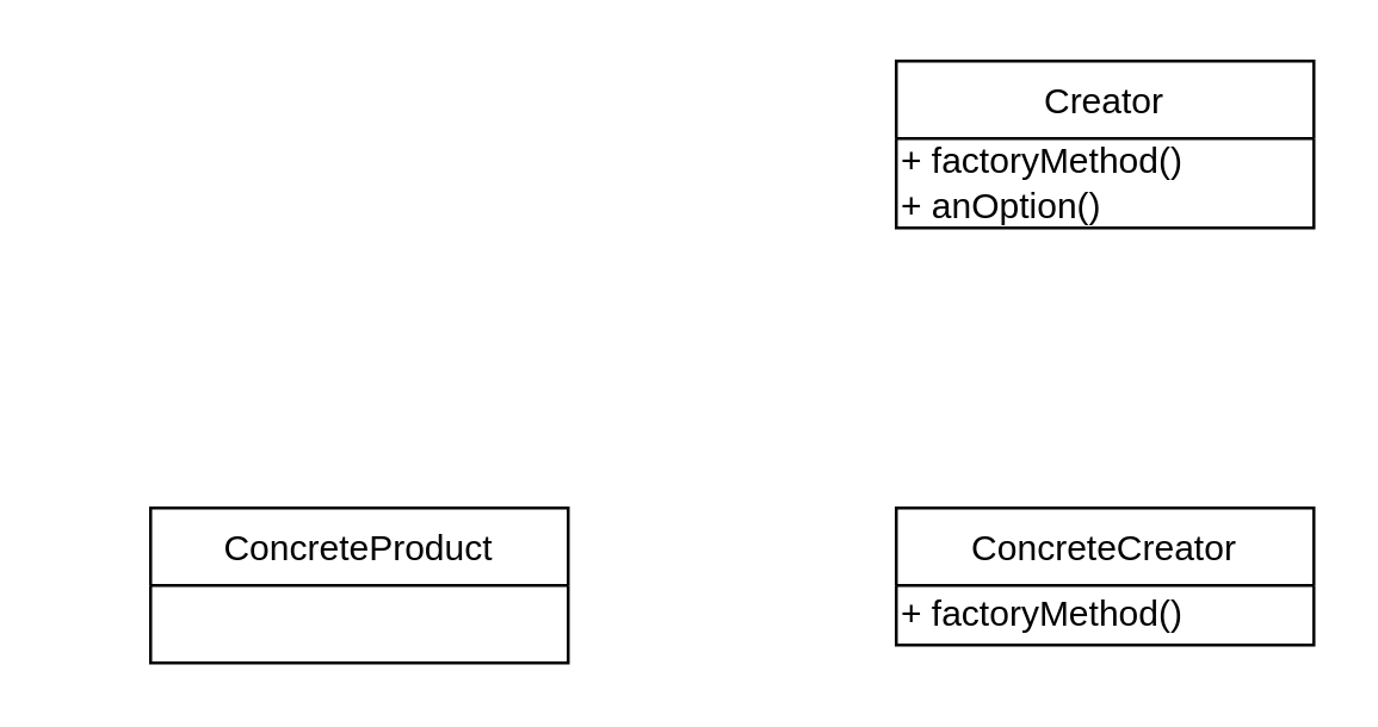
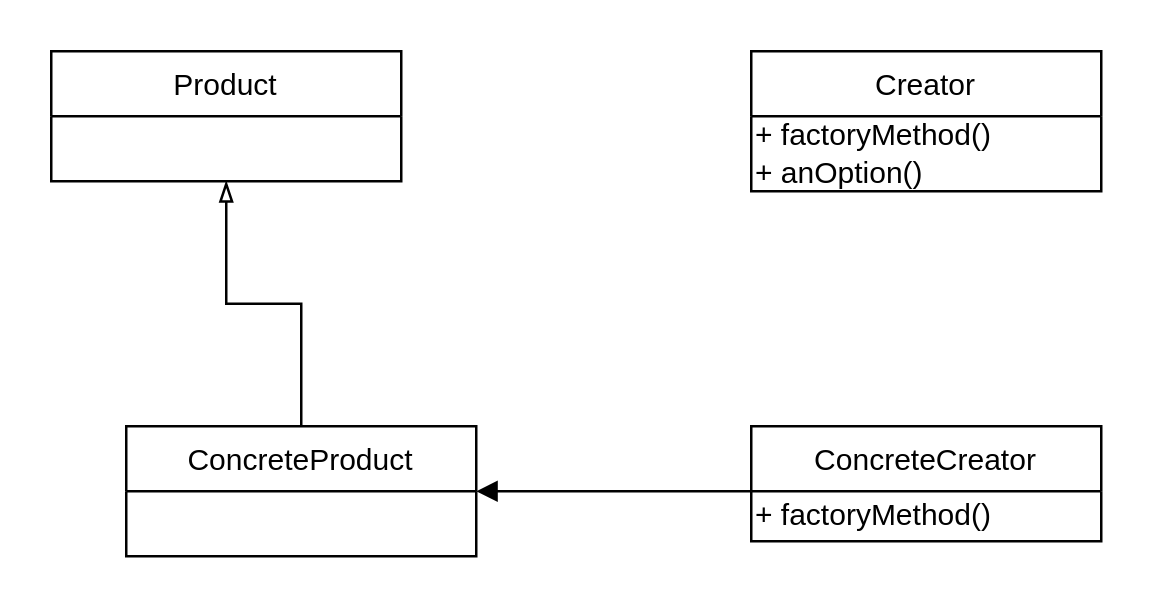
  <mxCell id="0" />
  <mxCell id="1" parent="0" />
+ <mxCell id="2" value="Product" style="swimlane;fontStyle=0;childLayout=stackLayout;horizontal=1;startSize=26;fillColor=none;horizontalStack=0;resizeParent=1;resizeParentMax=0;resizeLast=0;collapsible=1;marginBottom=0;" vertex="1" parent="1"><mxGeometry x="20" y="20" width="140" height="52" as="geometry" /></mxCell>
  <mxCell id="3" value="Creator" style="swimlane;fontStyle=0;childLayout=stackLayout;horizontal=1;startSize=26;fillColor=none;horizontalStack=0;resizeParent=1;resizeParentMax=0;resizeLast=0;collapsible=1;marginBottom=0;" vertex="1" parent="1"><mxGeometry x="300" y="20" width="140" height="56" as="geometry" /></mxCell>
  <mxCell id="4" value="+ factoryMethod()&lt;br&gt;+ anOption()" style="text;html=1;align=left;verticalAlign=middle;resizable=0;points=[];autosize=1;" vertex="1" parent="3"><mxGeometry y="26" width="140" height="30" as="geometry" /></mxCell>
+ <mxCell id="5" style="edgeStyle=orthogonalEdgeStyle;rounded=0;orthogonalLoop=1;jettySize=auto;html=1;entryX=1;entryY=0.5;entryDx=0;entryDy=0;endArrow=block;endFill=1;" edge="1" parent="1" source="6" target="9"><mxGeometry relative="1" as="geometry"><Array as="points"><mxPoint x="260" y="196" /><mxPoint x="260" y="196" /></Array></mxGeometry></mxCell>
  <mxCell id="6" value="ConcreteCreator" style="swimlane;fontStyle=0;childLayout=stackLayout;horizontal=1;startSize=26;fillColor=none;horizontalStack=0;resizeParent=1;resizeParentMax=0;resizeLast=0;collapsible=1;marginBottom=0;" vertex="1" parent="1"><mxGeometry x="300" y="170" width="140" height="46" as="geometry" /></mxCell>
  <mxCell id="7" value="+ factoryMethod()" style="text;html=1;align=left;verticalAlign=middle;resizable=0;points=[];autosize=1;" vertex="1" parent="6"><mxGeometry y="26" width="140" height="20" as="geometry" /></mxCell>
+ <mxCell id="8" style="edgeStyle=orthogonalEdgeStyle;rounded=0;orthogonalLoop=1;jettySize=auto;html=1;entryX=0.5;entryY=1;entryDx=0;entryDy=0;endArrow=blockThin;endFill=0;" edge="1" parent="1" source="9" target="2"><mxGeometry relative="1" as="geometry" /></mxCell>
  <mxCell id="9" value="ConcreteProduct" style="swimlane;fontStyle=0;childLayout=stackLayout;horizontal=1;startSize=26;fillColor=none;horizontalStack=0;resizeParent=1;resizeParentMax=0;resizeLast=0;collapsible=1;marginBottom=0;" vertex="1" parent="1"><mxGeometry x="50" y="170" width="140" height="52" as="geometry" /></mxCell>
